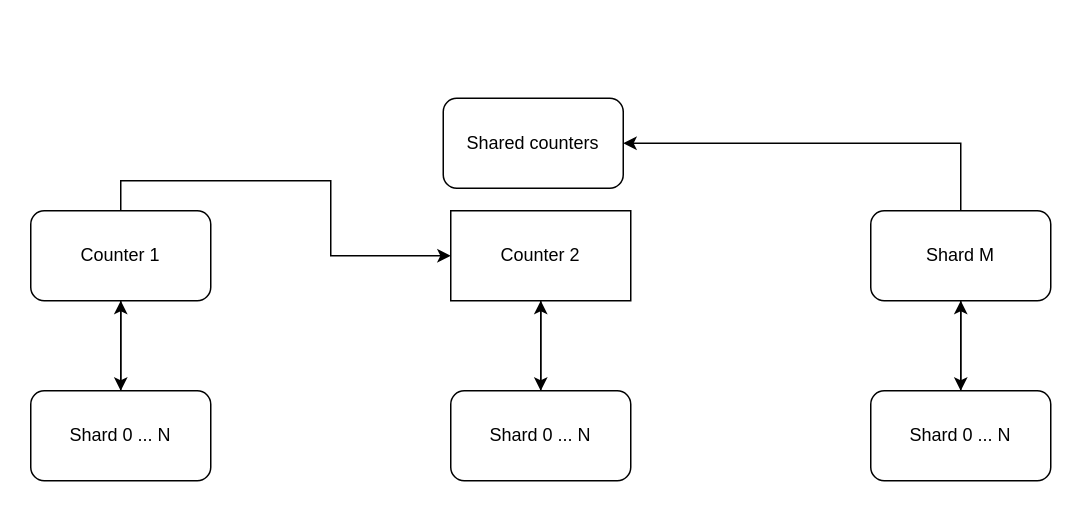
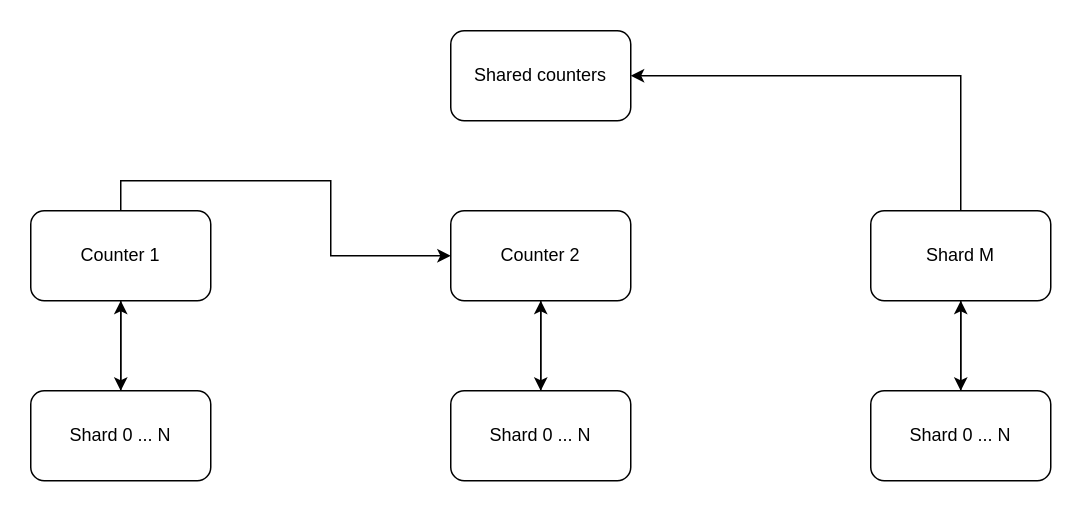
  <mxCell id="0" />
  <mxCell id="1" parent="0" />
  <mxCell id="2" style="edgeStyle=orthogonalEdgeStyle;rounded=0;orthogonalLoop=1;jettySize=auto;html=1;exitX=0.5;exitY=1;exitDx=0;exitDy=0;entryX=0.5;entryY=0;entryDx=0;entryDy=0;" edge="1" parent="1" source="4" target="11"><mxGeometry relative="1" as="geometry" /></mxCell>
  <mxCell id="3" style="edgeStyle=orthogonalEdgeStyle;rounded=0;orthogonalLoop=1;jettySize=auto;html=1;exitX=0.5;exitY=0;exitDx=0;exitDy=0;" edge="1" parent="1" source="4" target="6"><mxGeometry relative="1" as="geometry" /></mxCell>
  <mxCell id="4" value="Counter 1" style="rounded=1;whiteSpace=wrap;html=1;" vertex="1" parent="1"><mxGeometry x="20" y="140" width="120" height="60" as="geometry" /></mxCell>
  <mxCell id="5" style="edgeStyle=orthogonalEdgeStyle;rounded=0;orthogonalLoop=1;jettySize=auto;html=1;exitX=0.5;exitY=1;exitDx=0;exitDy=0;entryX=0.5;entryY=0;entryDx=0;entryDy=0;" edge="1" parent="1" source="6" target="13"><mxGeometry relative="1" as="geometry" /></mxCell>
- <mxCell id="6" value="Counter 2" style="whiteSpace=wrap;html=1;rounded=0;" vertex="1" parent="1"><mxGeometry x="300" y="140" width="120" height="60" as="geometry" /></mxCell>
+ <mxCell id="6" value="Counter 2" style="rounded=1;whiteSpace=wrap;html=1;" vertex="1" parent="1"><mxGeometry x="300" y="140" width="120" height="60" as="geometry" /></mxCell>
  <mxCell id="7" style="edgeStyle=orthogonalEdgeStyle;rounded=0;orthogonalLoop=1;jettySize=auto;html=1;exitX=0.5;exitY=1;exitDx=0;exitDy=0;entryX=0.5;entryY=0;entryDx=0;entryDy=0;" edge="1" parent="1" source="9" target="15"><mxGeometry relative="1" as="geometry" /></mxCell>
  <mxCell id="8" style="edgeStyle=orthogonalEdgeStyle;rounded=0;orthogonalLoop=1;jettySize=auto;html=1;exitX=0.5;exitY=0;exitDx=0;exitDy=0;entryX=1;entryY=0.5;entryDx=0;entryDy=0;" edge="1" parent="1" source="9" target="16"><mxGeometry relative="1" as="geometry" /></mxCell>
  <mxCell id="9" value="Shard M" style="rounded=1;whiteSpace=wrap;html=1;" vertex="1" parent="1"><mxGeometry x="580" y="140" width="120" height="60" as="geometry" /></mxCell>
  <mxCell id="10" style="edgeStyle=orthogonalEdgeStyle;rounded=0;orthogonalLoop=1;jettySize=auto;html=1;exitX=0.5;exitY=0;exitDx=0;exitDy=0;entryX=0.5;entryY=1;entryDx=0;entryDy=0;" edge="1" parent="1" source="11" target="4"><mxGeometry relative="1" as="geometry" /></mxCell>
  <mxCell id="11" value="Shard 0 ... N" style="rounded=1;whiteSpace=wrap;html=1;" vertex="1" parent="1"><mxGeometry x="20" y="260" width="120" height="60" as="geometry" /></mxCell>
  <mxCell id="12" style="edgeStyle=orthogonalEdgeStyle;rounded=0;orthogonalLoop=1;jettySize=auto;html=1;exitX=0.5;exitY=0;exitDx=0;exitDy=0;entryX=0.5;entryY=1;entryDx=0;entryDy=0;" edge="1" parent="1" source="13" target="6"><mxGeometry relative="1" as="geometry" /></mxCell>
  <mxCell id="13" value="Shard 0 ... N" style="rounded=1;whiteSpace=wrap;html=1;" vertex="1" parent="1"><mxGeometry x="300" y="260" width="120" height="60" as="geometry" /></mxCell>
  <mxCell id="14" style="edgeStyle=orthogonalEdgeStyle;rounded=0;orthogonalLoop=1;jettySize=auto;html=1;exitX=0.5;exitY=0;exitDx=0;exitDy=0;entryX=0.5;entryY=1;entryDx=0;entryDy=0;" edge="1" parent="1" source="15" target="9"><mxGeometry relative="1" as="geometry" /></mxCell>
  <mxCell id="15" value="Shard 0 ... N" style="rounded=1;whiteSpace=wrap;html=1;" vertex="1" parent="1"><mxGeometry x="580" y="260" width="120" height="60" as="geometry" /></mxCell>
- <mxCell id="16" value="Shared counters" style="rounded=1;whiteSpace=wrap;html=1;" vertex="1" parent="1"><mxGeometry x="295" y="65" width="120" height="60" as="geometry" /></mxCell>
+ <mxCell id="16" value="Shared counters" style="rounded=1;whiteSpace=wrap;html=1;" vertex="1" parent="1"><mxGeometry x="300" y="20" width="120" height="60" as="geometry" /></mxCell>
